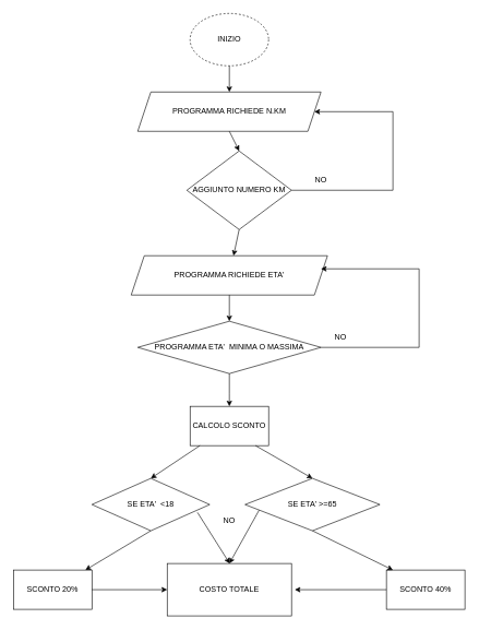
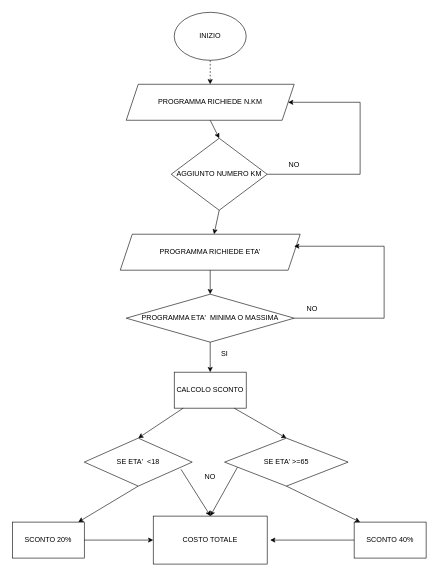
  <mxCell id="0" />
  <mxCell id="1" parent="0" />
- <mxCell id="2" value="INIZIO" style="ellipse;whiteSpace=wrap;html=1;dashed=1;" vertex="1" parent="1"><mxGeometry x="290" y="20" width="120" height="80" as="geometry" /></mxCell>
+ <mxCell id="2" value="INIZIO" style="ellipse;whiteSpace=wrap;html=1;" vertex="1" parent="1"><mxGeometry x="290" y="20" width="120" height="80" as="geometry" /></mxCell>
  <mxCell id="3" value="PROGRAMMA RICHIEDE N.KM" style="shape=parallelogram;perimeter=parallelogramPerimeter;whiteSpace=wrap;html=1;fixedSize=1;" vertex="1" parent="1"><mxGeometry x="210" y="140" width="280" height="60" as="geometry" /></mxCell>
  <mxCell id="4" value="AGGIUNTO NUMERO KM" style="rhombus;whiteSpace=wrap;html=1;" vertex="1" parent="1"><mxGeometry x="285" y="230" width="160" height="120" as="geometry" /></mxCell>
  <mxCell id="5" value="" style="endArrow=classic;html=1;rounded=0;exitX=1;exitY=0.5;exitDx=0;exitDy=0;entryX=0.964;entryY=0.5;entryDx=0;entryDy=0;entryPerimeter=0;" edge="1" parent="1" source="4" target="3"><mxGeometry width="50" height="50" relative="1" as="geometry"><mxPoint x="440" y="230" as="sourcePoint" /><mxPoint x="600" y="170" as="targetPoint" /><Array as="points"><mxPoint x="600" y="290" /><mxPoint x="600" y="170" /></Array></mxGeometry></mxCell>
  <mxCell id="6" value="NO" style="text;html=1;strokeColor=none;fillColor=none;align=center;verticalAlign=middle;whiteSpace=wrap;rounded=0;" vertex="1" parent="1"><mxGeometry x="460" y="260" width="60" height="30" as="geometry" /></mxCell>
  <mxCell id="7" value="" style="endArrow=classic;html=1;rounded=0;exitX=0.5;exitY=1;exitDx=0;exitDy=0;entryX=0.5;entryY=0;entryDx=0;entryDy=0;" edge="1" parent="1" source="3" target="4"><mxGeometry width="50" height="50" relative="1" as="geometry"><mxPoint x="350" y="340" as="sourcePoint" /><mxPoint x="400" y="290" as="targetPoint" /></mxGeometry></mxCell>
- <mxCell id="8" value="" style="endArrow=classic;html=1;rounded=0;exitX=0.5;exitY=1;exitDx=0;exitDy=0;entryX=0.5;entryY=0;entryDx=0;entryDy=0;" edge="1" parent="1" source="2" target="3"><mxGeometry width="50" height="50" relative="1" as="geometry"><mxPoint x="350" y="340" as="sourcePoint" /><mxPoint x="350" y="130" as="targetPoint" /></mxGeometry></mxCell>
+ <mxCell id="8" value="" style="endArrow=classic;html=1;rounded=0;exitX=0.5;exitY=1;exitDx=0;exitDy=0;entryX=0.5;entryY=0;entryDx=0;entryDy=0;dashed=1;" edge="1" parent="1" source="2" target="3"><mxGeometry width="50" height="50" relative="1" as="geometry"><mxPoint x="350" y="340" as="sourcePoint" /><mxPoint x="350" y="130" as="targetPoint" /></mxGeometry></mxCell>
  <mxCell id="9" value="" style="endArrow=classic;html=1;rounded=0;exitX=0.5;exitY=1;exitDx=0;exitDy=0;" edge="1" parent="1" source="4" target="10"><mxGeometry width="50" height="50" relative="1" as="geometry"><mxPoint x="350" y="320" as="sourcePoint" /><mxPoint x="350" y="420" as="targetPoint" /></mxGeometry></mxCell>
  <mxCell id="10" value="PROGRAMMA RICHIEDE ETA'" style="shape=parallelogram;perimeter=parallelogramPerimeter;whiteSpace=wrap;html=1;fixedSize=1;" vertex="1" parent="1"><mxGeometry x="200" y="390" width="300" height="60" as="geometry" /></mxCell>
  <mxCell id="11" value="PROGRAMMA ETA'&amp;nbsp; MINIMA O MASSIMA" style="rhombus;whiteSpace=wrap;html=1;" vertex="1" parent="1"><mxGeometry x="210" y="490" width="280" height="80" as="geometry" /></mxCell>
  <mxCell id="12" value="" style="endArrow=classic;html=1;rounded=0;exitX=1;exitY=0.5;exitDx=0;exitDy=0;" edge="1" parent="1" source="11"><mxGeometry width="50" height="50" relative="1" as="geometry"><mxPoint x="300" y="420" as="sourcePoint" /><mxPoint x="490" y="410" as="targetPoint" /><Array as="points"><mxPoint x="640" y="530" /><mxPoint x="640" y="410" /></Array></mxGeometry></mxCell>
  <mxCell id="13" value="NO" style="text;html=1;strokeColor=none;fillColor=none;align=center;verticalAlign=middle;whiteSpace=wrap;rounded=0;" vertex="1" parent="1"><mxGeometry x="490" y="500" width="60" height="30" as="geometry" /></mxCell>
  <mxCell id="14" value="" style="endArrow=classic;html=1;rounded=0;exitX=0.5;exitY=1;exitDx=0;exitDy=0;entryX=0.5;entryY=0;entryDx=0;entryDy=0;" edge="1" parent="1" source="10" target="11"><mxGeometry width="50" height="50" relative="1" as="geometry"><mxPoint x="300" y="450" as="sourcePoint" /><mxPoint x="350" y="400" as="targetPoint" /></mxGeometry></mxCell>
  <mxCell id="15" value="" style="endArrow=classic;html=1;rounded=0;exitX=0.5;exitY=1;exitDx=0;exitDy=0;entryX=0.5;entryY=0;entryDx=0;entryDy=0;" edge="1" parent="1" source="11" target="17"><mxGeometry width="50" height="50" relative="1" as="geometry"><mxPoint x="300" y="560" as="sourcePoint" /><mxPoint x="380" y="580" as="targetPoint" /><Array as="points"><mxPoint x="350" y="600" /></Array></mxGeometry></mxCell>
+ <mxCell id="16" value="SI" style="text;html=1;strokeColor=none;fillColor=none;align=center;verticalAlign=middle;whiteSpace=wrap;rounded=0;" vertex="1" parent="1"><mxGeometry x="344" y="570" width="60" height="40" as="geometry" /></mxCell>
  <mxCell id="17" value="CALCOLO SCONTO" style="rounded=0;whiteSpace=wrap;html=1;" vertex="1" parent="1"><mxGeometry x="290" y="620" width="120" height="60" as="geometry" /></mxCell>
  <mxCell id="18" value="" style="endArrow=classic;html=1;rounded=0;entryX=0.5;entryY=0;entryDx=0;entryDy=0;" edge="1" parent="1" source="17" target="20"><mxGeometry width="50" height="50" relative="1" as="geometry"><mxPoint x="300" y="630" as="sourcePoint" /><mxPoint x="160" y="690" as="targetPoint" /></mxGeometry></mxCell>
  <mxCell id="19" value="" style="endArrow=classic;html=1;rounded=0;exitX=0.5;exitY=1;exitDx=0;exitDy=0;" edge="1" parent="1" source="20" target="21"><mxGeometry width="50" height="50" relative="1" as="geometry"><mxPoint x="350" y="820" as="sourcePoint" /><mxPoint x="350" y="890" as="targetPoint" /><Array as="points" /></mxGeometry></mxCell>
  <mxCell id="20" value="SE ETA'&amp;nbsp; &amp;lt;18" style="rhombus;whiteSpace=wrap;html=1;" vertex="1" parent="1"><mxGeometry x="140" y="730" width="180" height="80" as="geometry" /></mxCell>
  <mxCell id="21" value="SCONTO 20%" style="rounded=0;whiteSpace=wrap;html=1;" vertex="1" parent="1"><mxGeometry x="20" y="870" width="120" height="60" as="geometry" /></mxCell>
  <mxCell id="22" value="SCONTO 40%" style="rounded=0;whiteSpace=wrap;html=1;" vertex="1" parent="1"><mxGeometry x="590" y="870" width="120" height="60" as="geometry" /></mxCell>
  <mxCell id="23" value="SE ETA' &amp;gt;=65" style="rhombus;whiteSpace=wrap;html=1;direction=west;" vertex="1" parent="1"><mxGeometry x="374" y="730" width="206" height="80" as="geometry" /></mxCell>
  <mxCell id="24" value="" style="endArrow=classic;html=1;rounded=0;entryX=0.5;entryY=1;entryDx=0;entryDy=0;" edge="1" parent="1" target="23"><mxGeometry width="50" height="50" relative="1" as="geometry"><mxPoint x="390" y="680" as="sourcePoint" /><mxPoint x="560" y="690" as="targetPoint" /><Array as="points" /></mxGeometry></mxCell>
  <mxCell id="25" value="" style="endArrow=classic;html=1;rounded=0;exitX=0.5;exitY=0;exitDx=0;exitDy=0;" edge="1" parent="1" source="23"><mxGeometry width="50" height="50" relative="1" as="geometry"><mxPoint x="360" y="840" as="sourcePoint" /><mxPoint x="600" y="870" as="targetPoint" /></mxGeometry></mxCell>
  <mxCell id="26" value="" style="endArrow=classic;html=1;rounded=0;exitX=0.896;exitY=0.392;exitDx=0;exitDy=0;exitPerimeter=0;" edge="1" parent="1" source="23"><mxGeometry width="50" height="50" relative="1" as="geometry"><mxPoint x="360" y="840" as="sourcePoint" /><mxPoint x="350" y="860" as="targetPoint" /></mxGeometry></mxCell>
  <mxCell id="27" value="" style="endArrow=classic;html=1;rounded=0;exitX=0.896;exitY=0.65;exitDx=0;exitDy=0;exitPerimeter=0;" edge="1" parent="1" source="20"><mxGeometry width="50" height="50" relative="1" as="geometry"><mxPoint x="270" y="800" as="sourcePoint" /><mxPoint x="350.529" y="860" as="targetPoint" /></mxGeometry></mxCell>
  <mxCell id="28" value="NO" style="text;html=1;strokeColor=none;fillColor=none;align=center;verticalAlign=middle;whiteSpace=wrap;rounded=0;" vertex="1" parent="1"><mxGeometry x="320" y="780" width="60" height="30" as="geometry" /></mxCell>
  <mxCell id="29" value="COSTO TOTALE" style="rounded=0;whiteSpace=wrap;html=1;" vertex="1" parent="1"><mxGeometry x="255" y="860" width="190" height="80" as="geometry" /></mxCell>
  <mxCell id="30" value="" style="endArrow=classic;html=1;rounded=0;exitX=0;exitY=0.5;exitDx=0;exitDy=0;" edge="1" parent="1" source="22"><mxGeometry width="50" height="50" relative="1" as="geometry"><mxPoint x="360" y="840" as="sourcePoint" /><mxPoint x="450" y="900" as="targetPoint" /></mxGeometry></mxCell>
  <mxCell id="31" value="" style="endArrow=classic;html=1;rounded=0;exitX=1;exitY=0.5;exitDx=0;exitDy=0;entryX=0;entryY=0.5;entryDx=0;entryDy=0;" edge="1" parent="1" source="21" target="29"><mxGeometry width="50" height="50" relative="1" as="geometry"><mxPoint x="360" y="840" as="sourcePoint" /><mxPoint x="410" y="790" as="targetPoint" /></mxGeometry></mxCell>
